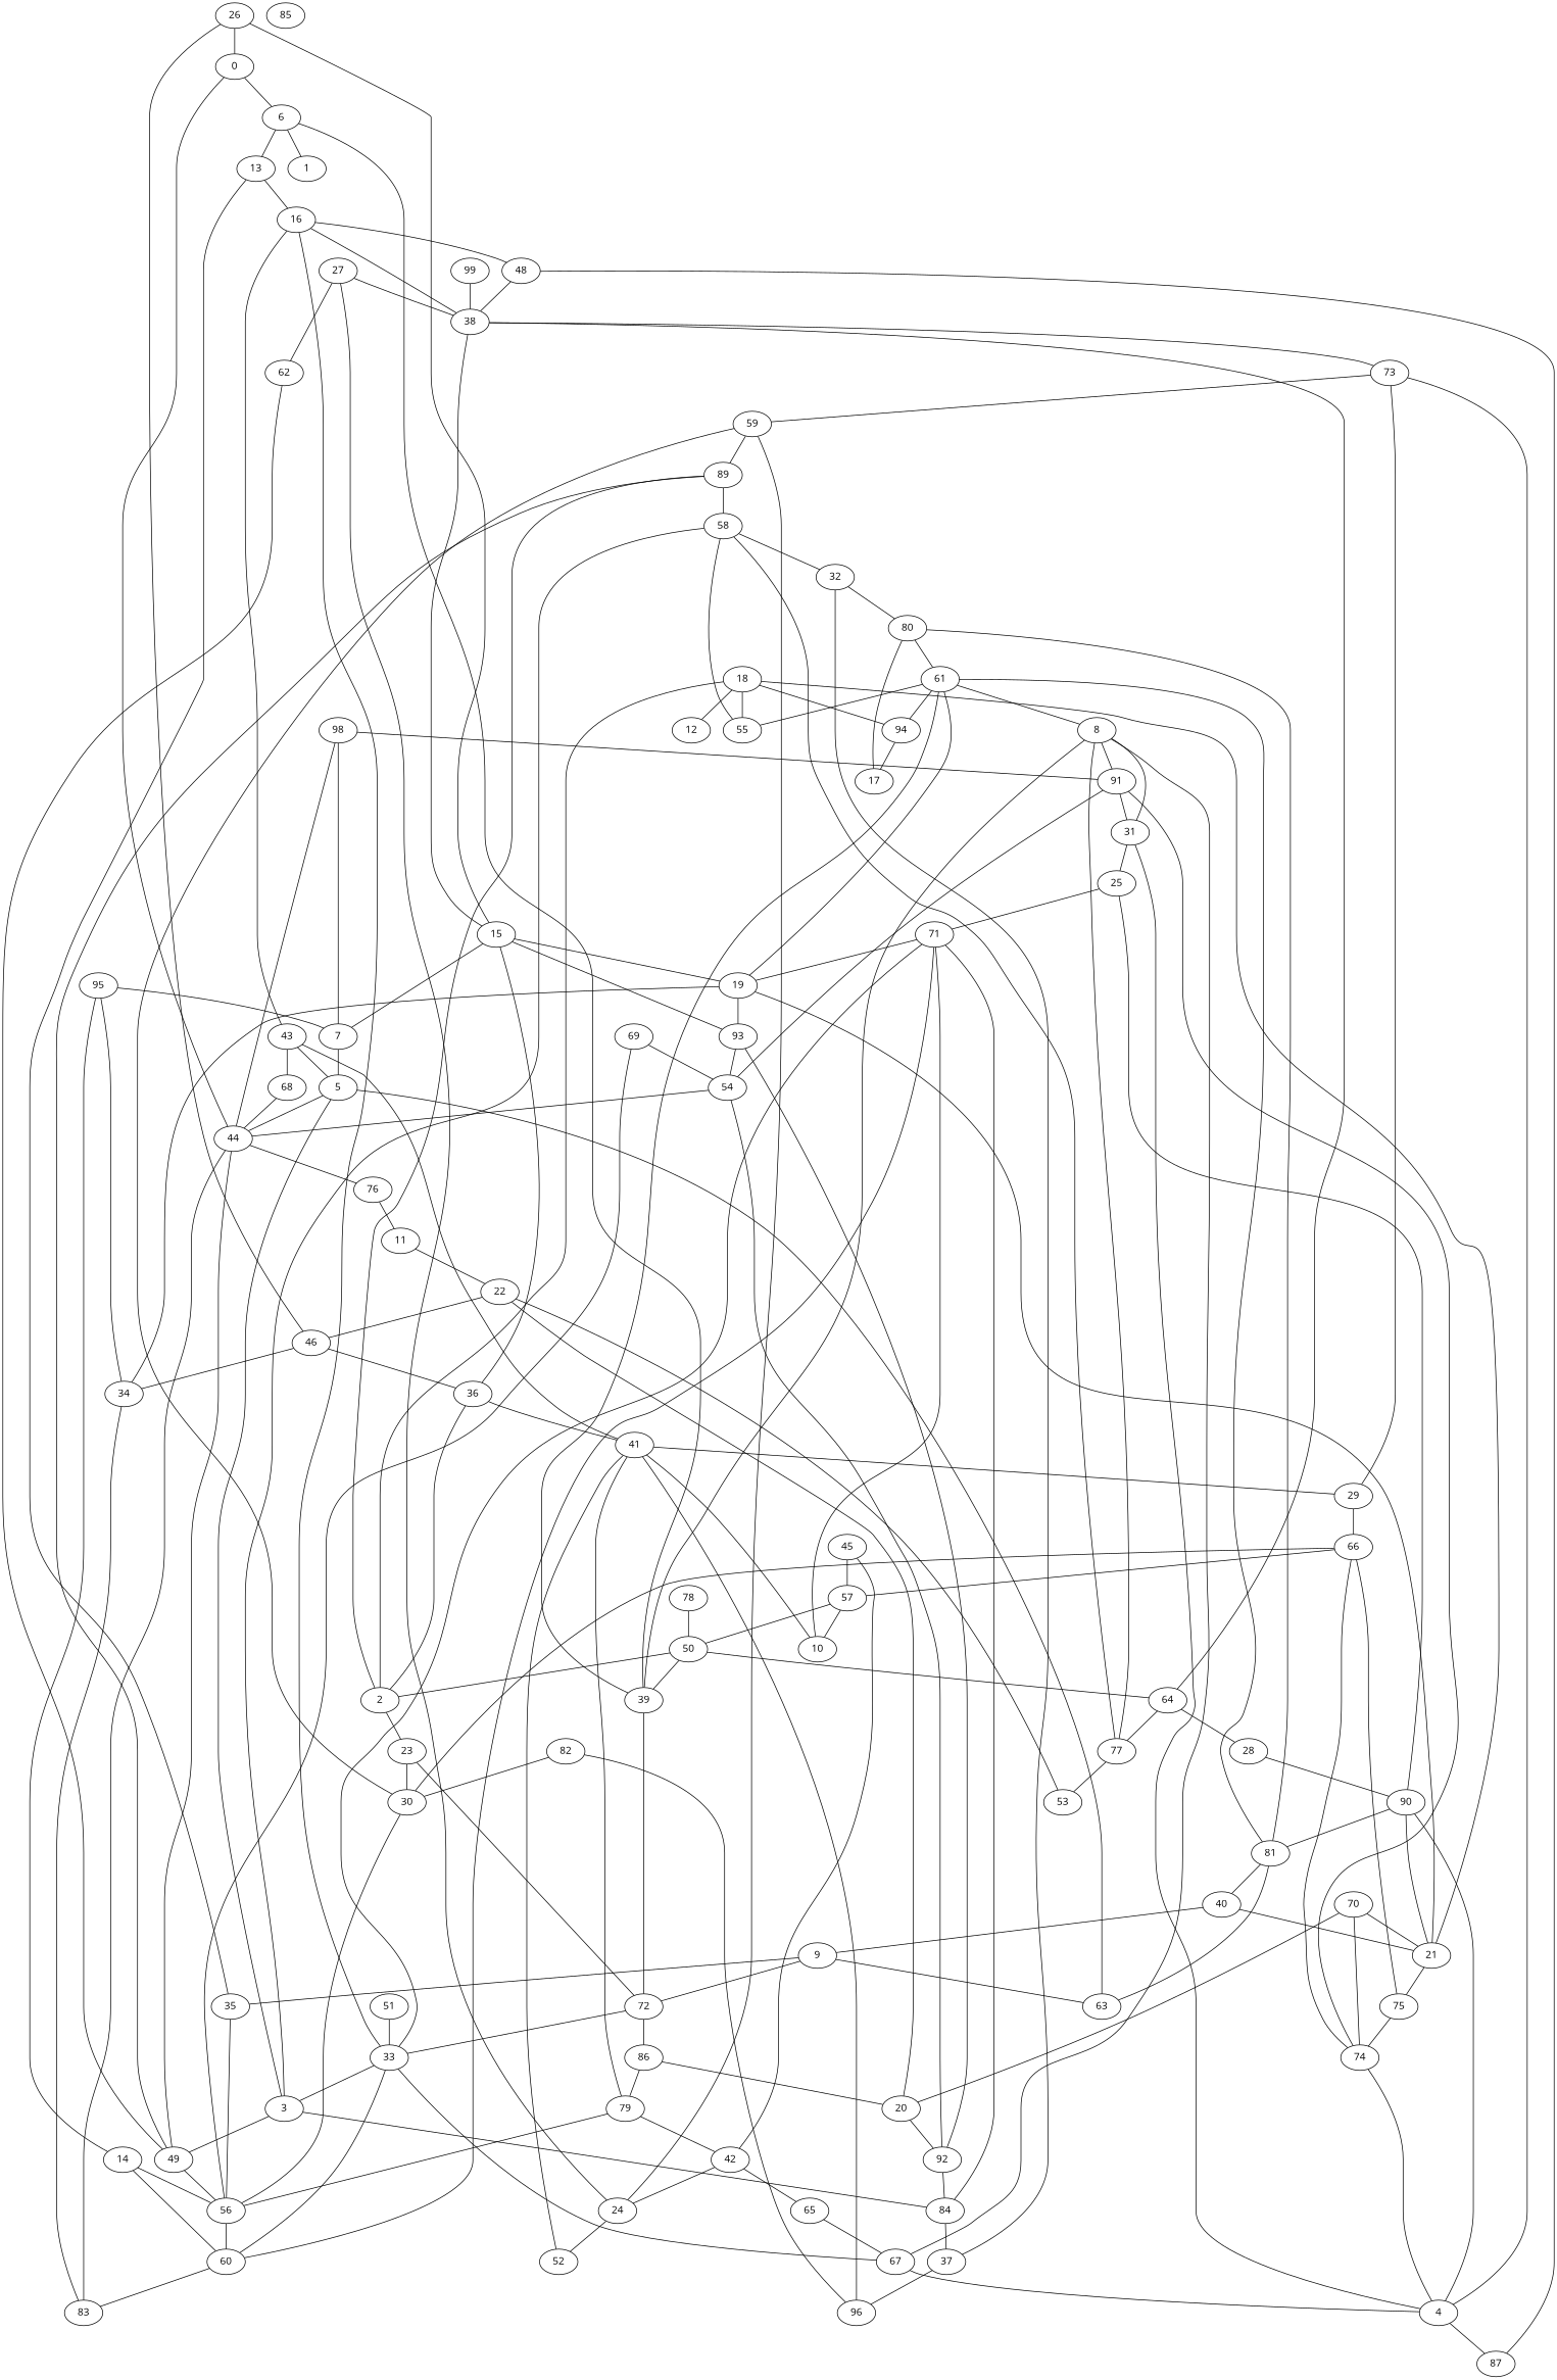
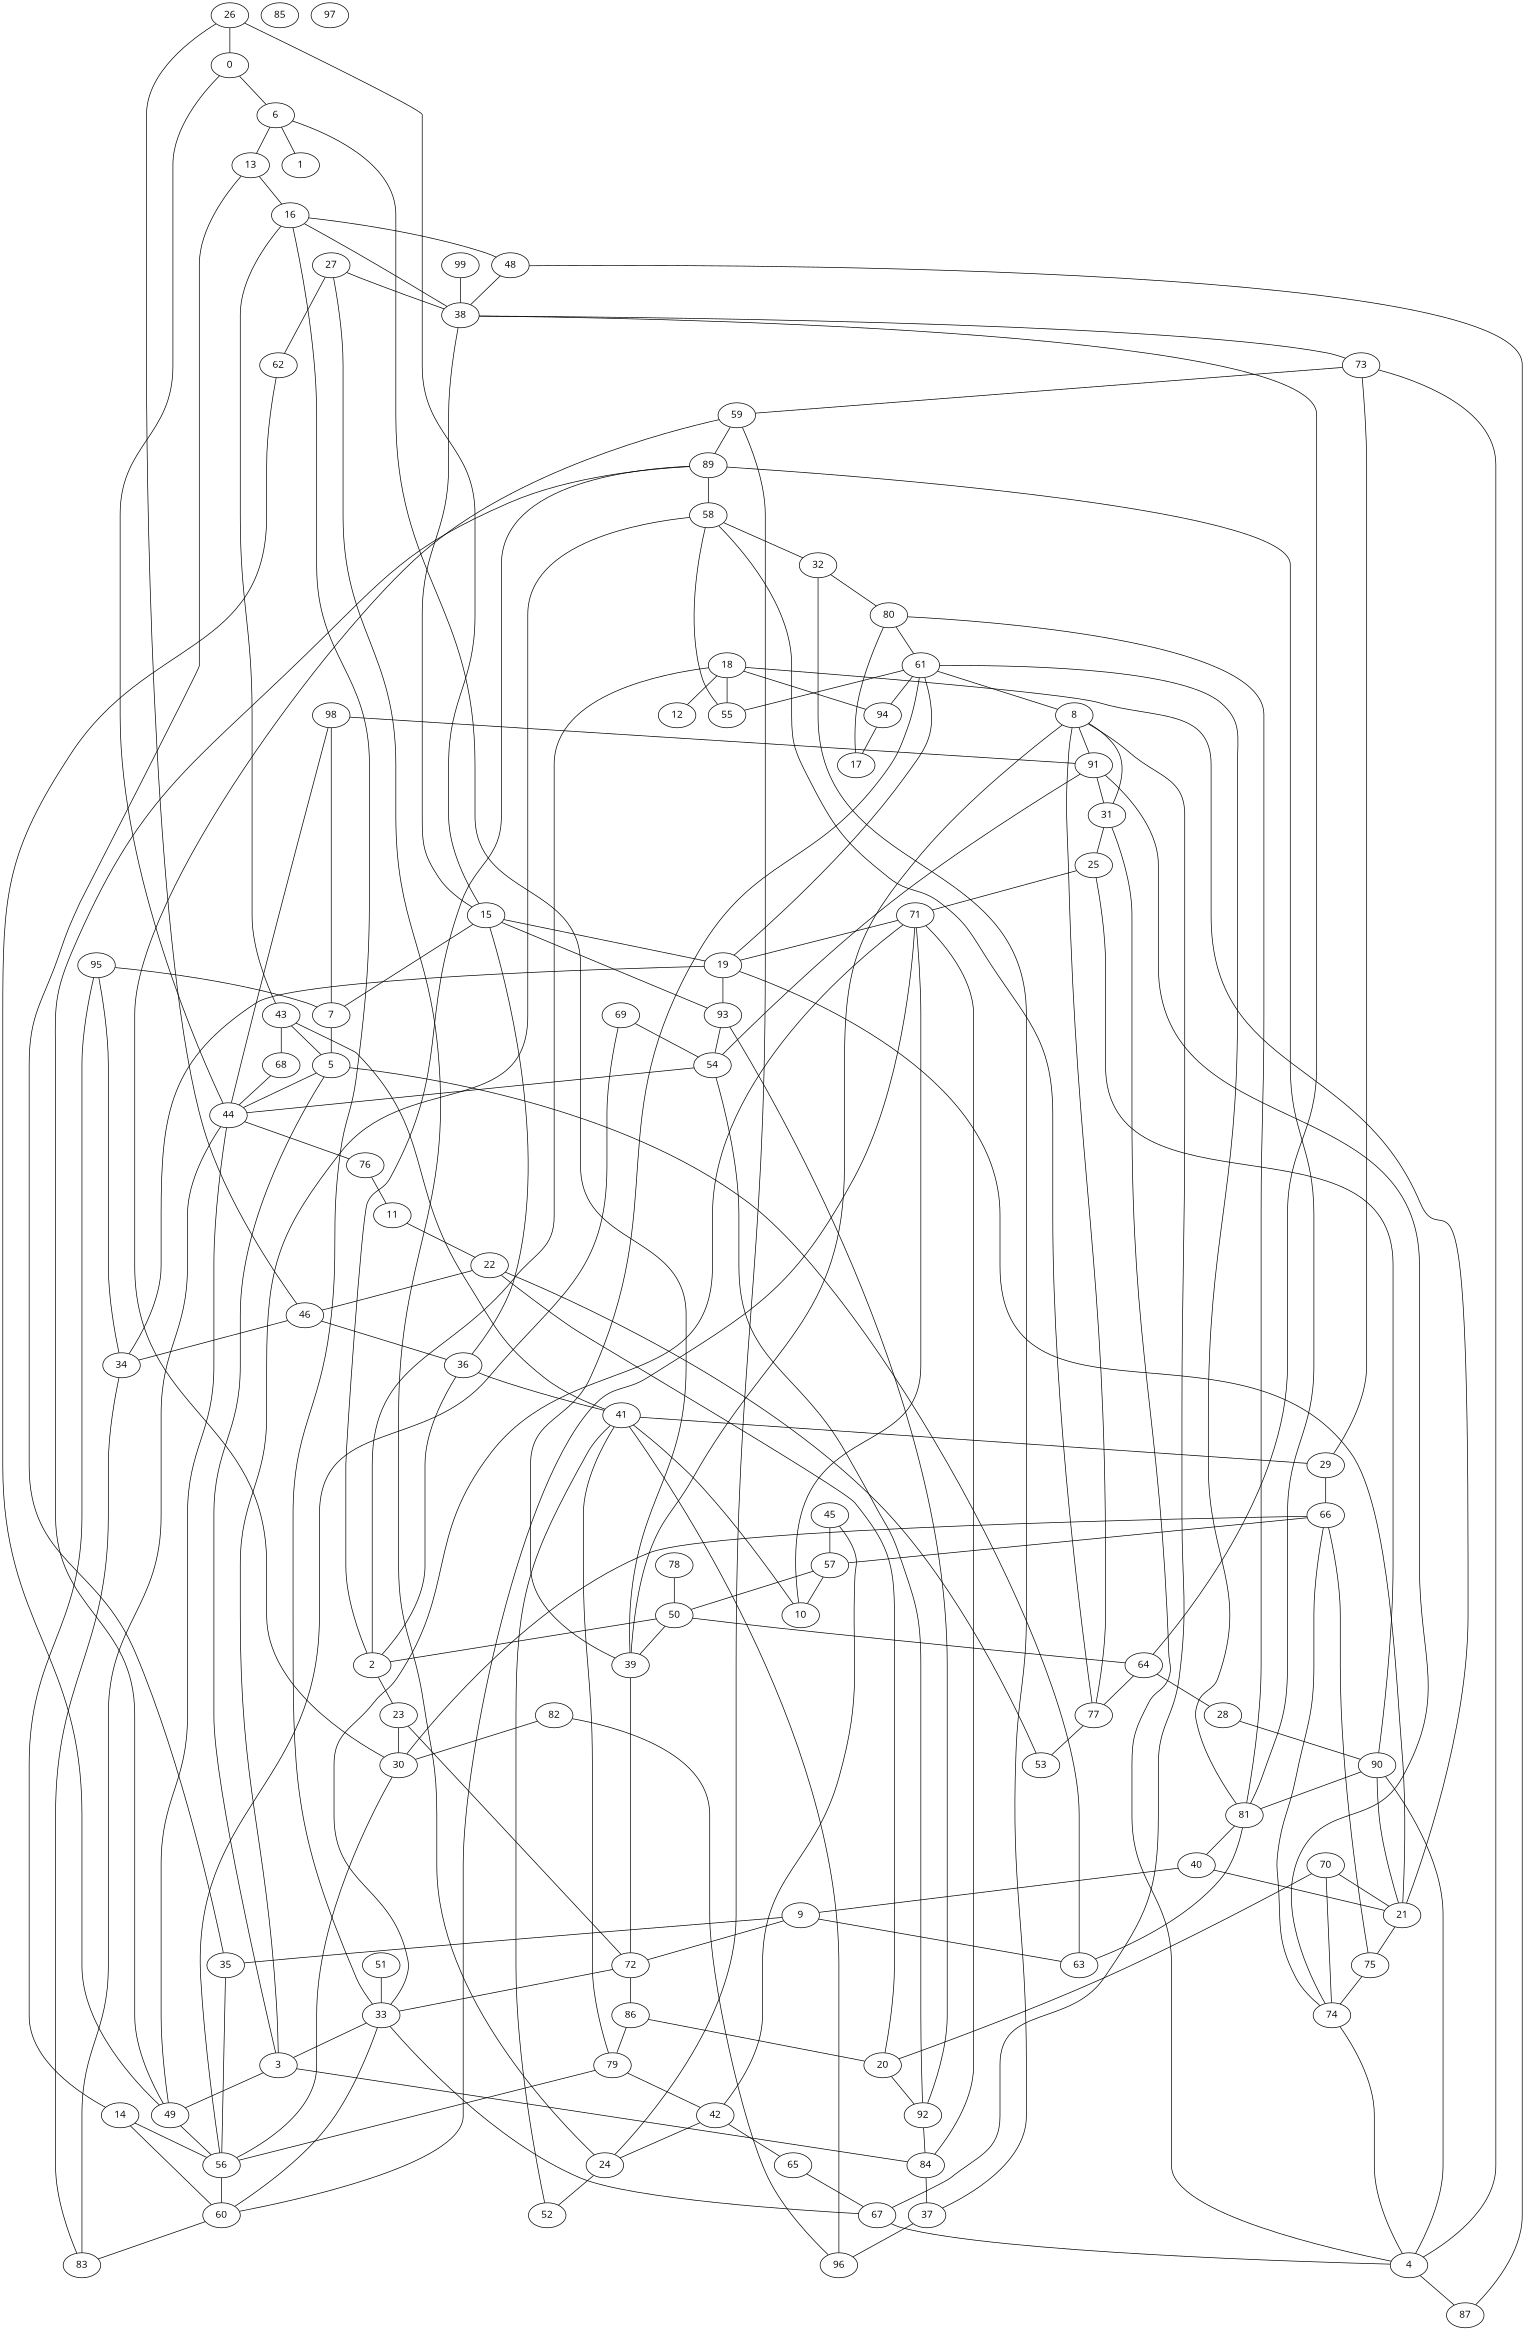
  graph {
    fontname="Open Sans"
    node [fontname="Open Sans"]
    edge [fontname="Open Sans"]
    0
    6
    1
    13
    2
    23
    36
    89
    72
    30
    41
    58
    3
    49
    84
    44
    56
    55
    32
    77
    37
    4
    87
    48
    5
    63
    83
    76
    35
    16
    7
    8
    67
    91
    31
    74
    9
    33
    86
    10
    71
    60
    19
    11
    22
    20
    46
    43
    14
    15
    93
    21
    34
    54
    68
    38
    17
    80
    61
    18
    12
    94
    75
    92
    66
    24
    52
    25
    90
    81
    26
    27
    62
    73
    28
    29
    57
    59
    96
    79
    39
    40
    42
    65
    45
    50
    64
    51
    53
    69
    70
    78
    82
    85
    95
+   97
    98
    99
    0 -- 6
    6 -- 1
    6 -- 13
    13 -- 35
    13 -- 16
    2 -- 23
    2 -- 36
    2 -- 89
    23 -- 72
    23 -- 30
    36 -- 41
    89 -- 58
    72 -- 33
    72 -- 86
    30 -- 56
    41 -- 10
    41 -- 52
    41 -- 29
    41 -- 96
    41 -- 79
    58 -- 55
    58 -- 32
    58 -- 77
    3 -- 58
    3 -- 49
    3 -- 84
    49 -- 89
    49 -- 44
    49 -- 56
    84 -- 37
    44 -- 0
    44 -- 83
    44 -- 76
    56 -- 60
    32 -- 80
    77 -- 8
    77 -- 53
    37 -- 32
    37 -- 96
    4 -- 87
    87 -- 48
    48 -- 38
    5 -- 3
    5 -- 44
    5 -- 63
    76 -- 11
    35 -- 56
    16 -- 48
    16 -- 43
    7 -- 5
    8 -- 67
    8 -- 91
    67 -- 4
    91 -- 31
    91 -- 74
    31 -- 4
    31 -- 8
    31 -- 25
    74 -- 4
    74 -- 66
    9 -- 72
    9 -- 63
    9 -- 35
    33 -- 3
    33 -- 16
    33 -- 67
    33 -- 71
    33 -- 60
    86 -- 20
    86 -- 79
    10 -- 71
    71 -- 84
    71 -- 60
    71 -- 19
    60 -- 83
    19 -- 93
    19 -- 21
    19 -- 34
    11 -- 22
    22 -- 20
    22 -- 46
    20 -- 92
    46 -- 36
    46 -- 34
    43 -- 41
    43 -- 5
    43 -- 68
    14 -- 56
    14 -- 60
    15 -- 36
    15 -- 7
    15 -- 19
    15 -- 93
    93 -- 54
    21 -- 75
    34 -- 83
    54 -- 44
    54 -- 91
    54 -- 92
    68 -- 44
    38 -- 16
    38 -- 15
    38 -- 73
    17 -- 80
    80 -- 61
    61 -- 55
    61 -- 8
    61 -- 19
    61 -- 94
    61 -- 81
    61 -- 39
    18 -- 2
    18 -- 55
    18 -- 21
    18 -- 12
    18 -- 94
    94 -- 17
    75 -- 74
    75 -- 66
    92 -- 84
    92 -- 93
    66 -- 30
    66 -- 57
    24 -- 52
    25 -- 71
    25 -- 90
    90 -- 4
    90 -- 21
    90 -- 81
+   81 -- 89
    81 -- 63
    81 -- 80
    81 -- 40
    26 -- 0
    26 -- 46
    26 -- 15
    27 -- 38
    27 -- 24
    27 -- 62
    62 -- 49
    73 -- 4
    73 -- 59
    28 -- 90
    29 -- 66
    29 -- 73
    57 -- 10
    57 -- 50
    59 -- 89
    59 -- 30
    59 -- 24
    79 -- 56
    79 -- 42
    39 -- 6
    39 -- 72
    39 -- 8
    40 -- 9
    40 -- 21
    42 -- 24
    42 -- 65
    65 -- 67
    45 -- 57
    45 -- 42
    50 -- 2
    50 -- 39
    50 -- 64
    64 -- 77
    64 -- 38
    64 -- 28
    51 -- 33
    53 -- 22
    69 -- 56
    69 -- 54
    70 -- 74
    70 -- 20
    70 -- 21
    78 -- 50
    82 -- 30
    82 -- 96
    95 -- 7
    95 -- 14
    95 -- 34
    98 -- 44
    98 -- 7
    98 -- 91
    99 -- 38
  }
